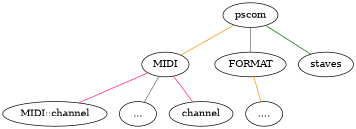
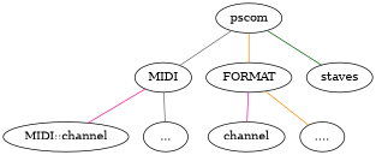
  graph {
    edge [color=gray40]
    pscom
    MIDI
    FORMAT
    staves
    "MIDI::channel"
    "..."
    n7 [label=channel]
    "...."
-   pscom -- MIDI [color=darkorange]
-   pscom -- FORMAT
+   pscom -- MIDI
+   pscom -- FORMAT [color=darkorange]
    pscom -- staves [color=darkgreen]
    MIDI -- "MIDI::channel" [color=deeppink]
    MIDI -- "..."
-   MIDI -- n7 [color=deeppink]
+   FORMAT -- n7 [color=deeppink]
    FORMAT -- "...." [color=darkorange]
  }
